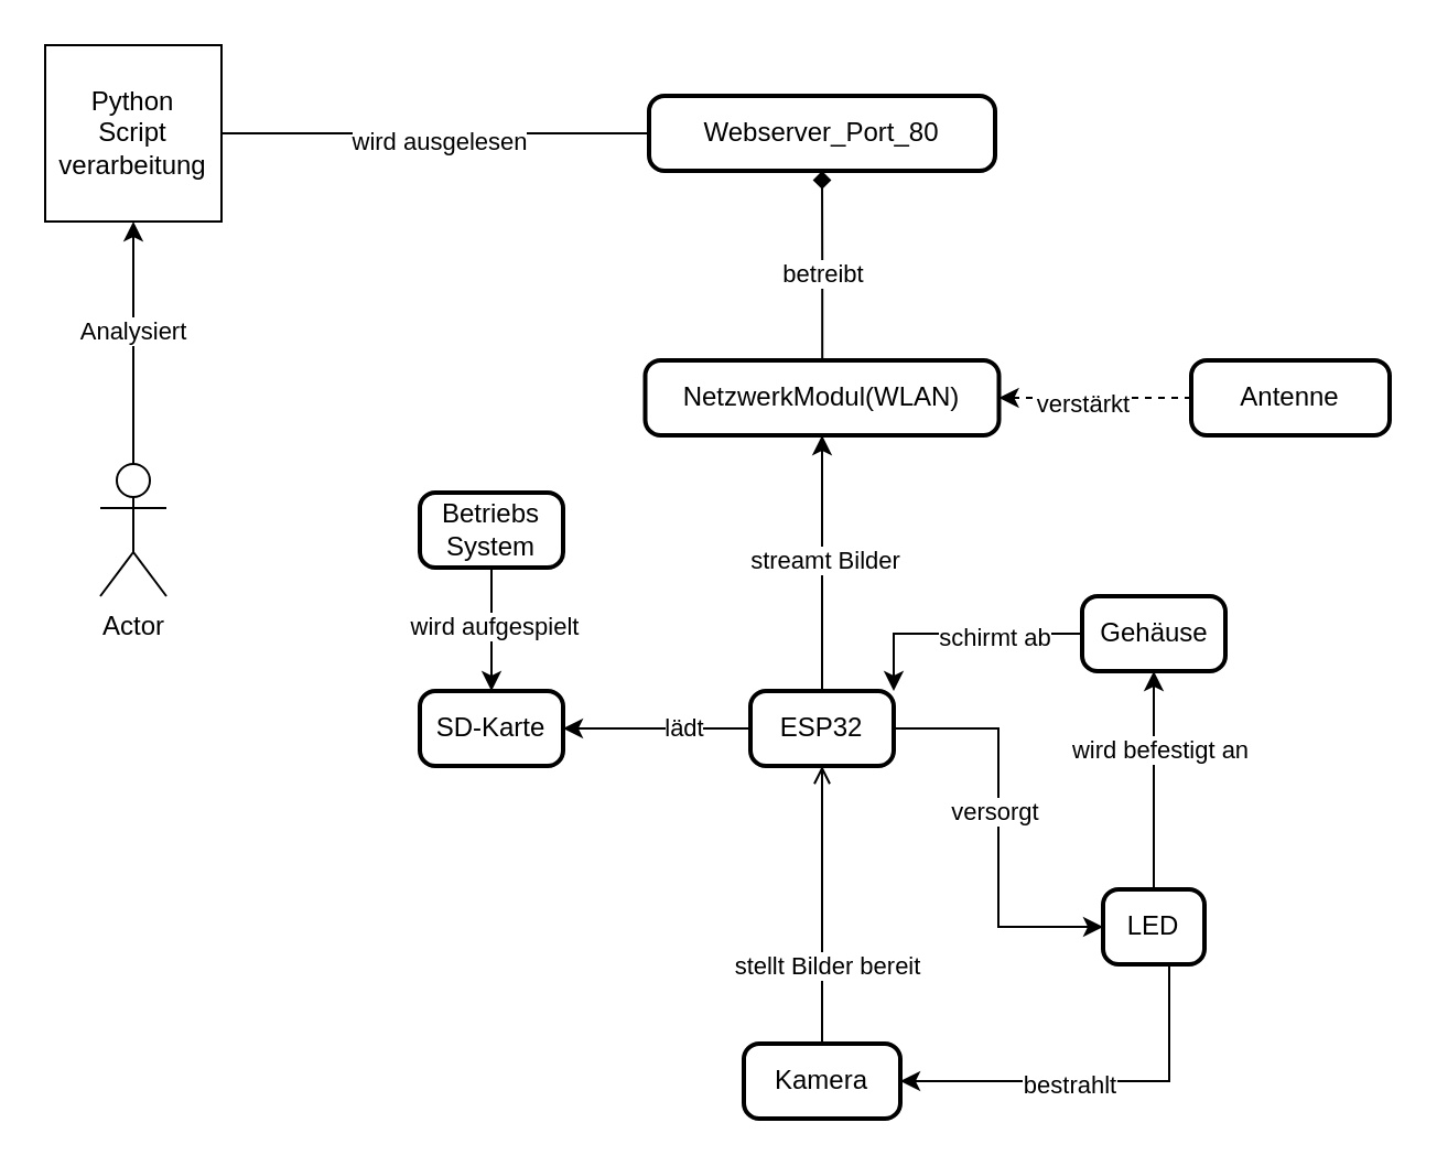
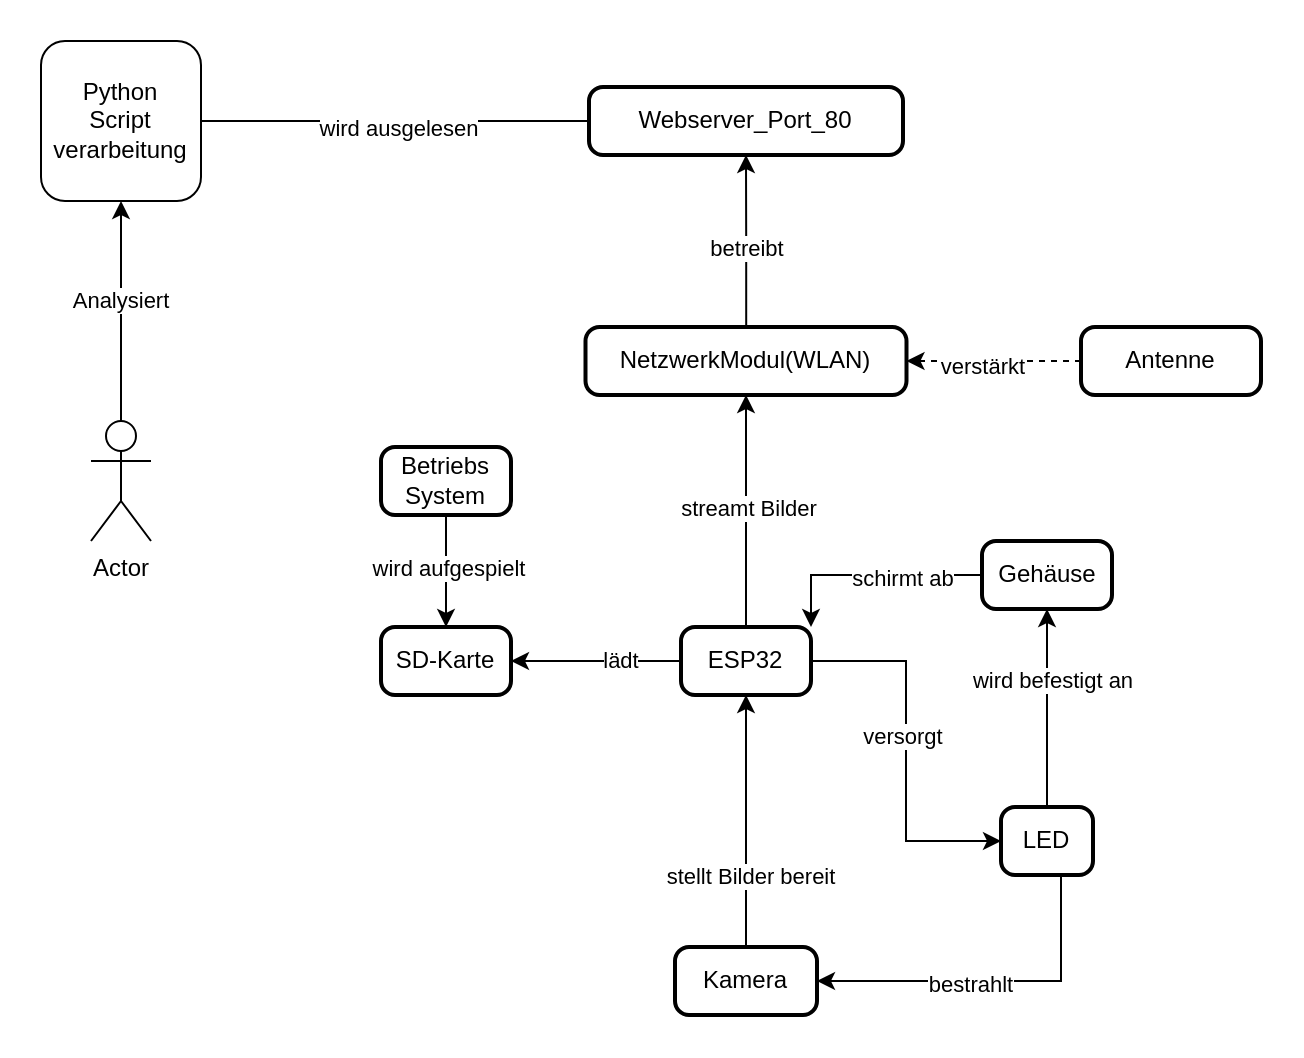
  <mxCell id="0" />
  <mxCell id="1" parent="0" />
  <mxCell id="2" style="edgeStyle=orthogonalEdgeStyle;rounded=0;orthogonalLoop=1;jettySize=auto;html=1;entryX=0.5;entryY=1;entryDx=0;entryDy=0;" edge="1" parent="1" source="8" target="30"><mxGeometry relative="1" as="geometry"><mxPoint x="312.5" y="-247" as="targetPoint" /></mxGeometry></mxCell>
  <mxCell id="3" value="streamt Bilder" style="edgeLabel;html=1;align=center;verticalAlign=middle;resizable=0;points=[];" vertex="1" connectable="0" parent="2"><mxGeometry x="0.04" y="-1" relative="1" as="geometry"><mxPoint as="offset" /></mxGeometry></mxCell>
  <mxCell id="4" style="edgeStyle=orthogonalEdgeStyle;rounded=0;orthogonalLoop=1;jettySize=auto;html=1;entryX=1;entryY=0.5;entryDx=0;entryDy=0;exitX=0;exitY=0.5;exitDx=0;exitDy=0;" edge="1" parent="1" source="8" target="18"><mxGeometry relative="1" as="geometry" /></mxCell>
  <mxCell id="5" value="lädt" style="edgeLabel;html=1;align=center;verticalAlign=middle;resizable=0;points=[];" vertex="1" connectable="0" parent="4"><mxGeometry x="-0.275" y="-1" relative="1" as="geometry"><mxPoint as="offset" /></mxGeometry></mxCell>
  <mxCell id="6" style="edgeStyle=orthogonalEdgeStyle;rounded=0;orthogonalLoop=1;jettySize=auto;html=1;entryX=0;entryY=0.5;entryDx=0;entryDy=0;" edge="1" parent="1" source="8" target="13"><mxGeometry relative="1" as="geometry" /></mxCell>
  <mxCell id="7" value="versorgt" style="edgeLabel;html=1;align=center;verticalAlign=middle;resizable=0;points=[];" vertex="1" connectable="0" parent="6"><mxGeometry x="-0.083" y="-2" relative="1" as="geometry"><mxPoint as="offset" /></mxGeometry></mxCell>
  <mxCell id="8" value="ESP32" style="rounded=1;absoluteArcSize=1;arcSize=14;whiteSpace=wrap;strokeWidth=2;" parent="1" vertex="1"><mxGeometry x="340" y="313" width="65" height="34" as="geometry" /></mxCell>
  <mxCell id="9" style="edgeStyle=orthogonalEdgeStyle;rounded=0;orthogonalLoop=1;jettySize=auto;html=1;entryX=0.5;entryY=1;entryDx=0;entryDy=0;" edge="1" parent="1" source="13" target="36"><mxGeometry relative="1" as="geometry" /></mxCell>
  <mxCell id="10" value="wird befestigt an" style="edgeLabel;html=1;align=center;verticalAlign=middle;resizable=0;points=[];" vertex="1" connectable="0" parent="9"><mxGeometry x="0.289" y="-2" relative="1" as="geometry"><mxPoint as="offset" /></mxGeometry></mxCell>
  <mxCell id="11" style="edgeStyle=orthogonalEdgeStyle;rounded=0;orthogonalLoop=1;jettySize=auto;html=1;entryX=1;entryY=0.5;entryDx=0;entryDy=0;" edge="1" parent="1" source="13" target="16"><mxGeometry relative="1" as="geometry"><Array as="points"><mxPoint x="530" y="490" /></Array></mxGeometry></mxCell>
  <mxCell id="12" value="bestrahlt" style="edgeLabel;html=1;align=center;verticalAlign=middle;resizable=0;points=[];" vertex="1" connectable="0" parent="11"><mxGeometry x="0.136" y="1" relative="1" as="geometry"><mxPoint as="offset" /></mxGeometry></mxCell>
  <mxCell id="13" value="LED" style="rounded=1;absoluteArcSize=1;arcSize=14;whiteSpace=wrap;strokeWidth=2;" parent="1" vertex="1"><mxGeometry x="500" y="403" width="46" height="34" as="geometry" /></mxCell>
- <mxCell id="14" style="edgeStyle=orthogonalEdgeStyle;rounded=0;orthogonalLoop=1;jettySize=auto;html=1;entryX=0.5;entryY=1;entryDx=0;entryDy=0;endArrow=open;" edge="1" parent="1" source="16" target="8"><mxGeometry relative="1" as="geometry"><mxPoint y="383" as="targetPoint" x="360" /></mxGeometry></mxCell>
+ <mxCell id="14" style="edgeStyle=orthogonalEdgeStyle;rounded=0;orthogonalLoop=1;jettySize=auto;html=1;entryX=0.5;entryY=1;entryDx=0;entryDy=0;" edge="1" parent="1" source="16" target="8"><mxGeometry relative="1" as="geometry"><mxPoint y="383" as="targetPoint" x="360" /></mxGeometry></mxCell>
  <mxCell id="15" value="stellt Bilder bereit" style="edgeLabel;html=1;align=center;verticalAlign=middle;resizable=0;points=[];" vertex="1" connectable="0" parent="14"><mxGeometry x="-0.427" y="-2" relative="1" as="geometry"><mxPoint as="offset" /></mxGeometry></mxCell>
  <mxCell id="16" value="Kamera" style="rounded=1;absoluteArcSize=1;arcSize=14;whiteSpace=wrap;strokeWidth=2;" parent="1" vertex="1"><mxGeometry x="337" y="473" width="71" height="34" as="geometry" /></mxCell>
  <mxCell id="17" value="Webserver_Port_80" style="rounded=1;absoluteArcSize=1;arcSize=14;whiteSpace=wrap;strokeWidth=2;" parent="1" vertex="1"><mxGeometry x="294" y="43" width="157" height="34" as="geometry" /></mxCell>
  <mxCell id="18" value="SD-Karte" style="rounded=1;absoluteArcSize=1;arcSize=14;whiteSpace=wrap;strokeWidth=2;" vertex="1" parent="1"><mxGeometry x="190" y="313" width="65" height="34" as="geometry" /></mxCell>
  <mxCell id="19" style="edgeStyle=orthogonalEdgeStyle;rounded=0;orthogonalLoop=1;jettySize=auto;html=1;" edge="1" parent="1" source="21" target="18"><mxGeometry relative="1" as="geometry" /></mxCell>
  <mxCell id="20" value="wird aufgespielt" style="edgeLabel;html=1;align=center;verticalAlign=middle;resizable=0;points=[];" vertex="1" connectable="0" parent="19"><mxGeometry x="-0.089" y="1" relative="1" as="geometry"><mxPoint as="offset" /></mxGeometry></mxCell>
  <mxCell id="21" value="Betriebs System" style="rounded=1;absoluteArcSize=1;arcSize=14;whiteSpace=wrap;strokeWidth=2;" vertex="1" parent="1"><mxGeometry x="190" y="223" width="65" height="34" as="geometry" /></mxCell>
  <mxCell id="22" style="edgeStyle=orthogonalEdgeStyle;rounded=0;orthogonalLoop=1;jettySize=auto;html=1;" edge="1" parent="1" source="24" target="27"><mxGeometry relative="1" as="geometry" /></mxCell>
  <mxCell id="23" value="Analysiert" style="edgeLabel;html=1;align=center;verticalAlign=middle;resizable=0;points=[];" vertex="1" connectable="0" parent="22"><mxGeometry x="0.103" y="1" relative="1" as="geometry"><mxPoint as="offset" /></mxGeometry></mxCell>
  <mxCell id="24" value="Actor" style="shape=umlActor;verticalLabelPosition=bottom;verticalAlign=top;html=1;outlineConnect=0;" vertex="1" parent="1"><mxGeometry x="45" y="210" width="30" height="60" as="geometry" /></mxCell>
  <mxCell id="25" style="edgeStyle=orthogonalEdgeStyle;rounded=0;orthogonalLoop=1;jettySize=auto;html=1;entryX=0;entryY=0.5;entryDx=0;entryDy=0;endArrow=none;" edge="1" parent="1" source="27" target="17"><mxGeometry relative="1" as="geometry" /></mxCell>
  <mxCell id="26" value="wird ausgelesen" style="edgeLabel;html=1;align=center;verticalAlign=middle;resizable=0;points=[];" vertex="1" connectable="0" parent="25"><mxGeometry x="0.012" y="-3" relative="1" as="geometry"><mxPoint as="offset" /></mxGeometry></mxCell>
- <mxCell id="27" value="Python&lt;br&gt;Script&lt;br&gt;verarbeitung" style="whiteSpace=wrap;html=1;aspect=fixed;" vertex="1" parent="1"><mxGeometry x="20" y="20" width="80" height="80" as="geometry" /></mxCell>
- <mxCell id="28" style="edgeStyle=orthogonalEdgeStyle;rounded=0;orthogonalLoop=1;jettySize=auto;html=1;entryX=0.5;entryY=1;entryDx=0;entryDy=0;endArrow=diamond;" edge="1" parent="1" source="30" target="17"><mxGeometry relative="1" as="geometry"><mxPoint x="160" y="-270" as="targetPoint" /></mxGeometry></mxCell>
+ <mxCell id="27" value="Python&lt;br&gt;Script&lt;br&gt;verarbeitung" style="whiteSpace=wrap;html=1;aspect=fixed;rounded=1;" vertex="1" parent="1"><mxGeometry x="20" y="20" width="80" height="80" as="geometry" /></mxCell>
+ <mxCell id="28" style="edgeStyle=orthogonalEdgeStyle;rounded=0;orthogonalLoop=1;jettySize=auto;html=1;entryX=0.5;entryY=1;entryDx=0;entryDy=0;" edge="1" parent="1" source="30" target="17"><mxGeometry relative="1" as="geometry"><mxPoint x="160" y="-270" as="targetPoint" /></mxGeometry></mxCell>
  <mxCell id="29" value="betreibt" style="edgeLabel;html=1;align=center;verticalAlign=middle;resizable=0;points=[];" vertex="1" connectable="0" parent="28"><mxGeometry x="-0.069" relative="1" as="geometry"><mxPoint as="offset" /></mxGeometry></mxCell>
  <mxCell id="30" value="NetzwerkModul(WLAN)" style="rounded=1;absoluteArcSize=1;arcSize=14;whiteSpace=wrap;strokeWidth=2;" vertex="1" parent="1"><mxGeometry x="292.25" y="163" width="160.5" height="34" as="geometry" /></mxCell>
  <mxCell id="31" style="edgeStyle=orthogonalEdgeStyle;rounded=0;orthogonalLoop=1;jettySize=auto;html=1;entryX=1;entryY=0.5;entryDx=0;entryDy=0;dashed=1;" edge="1" parent="1" source="33" target="30"><mxGeometry relative="1" as="geometry" /></mxCell>
  <mxCell id="32" value="verstärkt" style="edgeLabel;html=1;align=center;verticalAlign=middle;resizable=0;points=[];" vertex="1" connectable="0" parent="31"><mxGeometry x="0.139" y="2" relative="1" as="geometry"><mxPoint as="offset" /></mxGeometry></mxCell>
  <mxCell id="33" value="Antenne" style="rounded=1;absoluteArcSize=1;arcSize=14;whiteSpace=wrap;strokeWidth=2;" vertex="1" parent="1"><mxGeometry x="540" y="163" width="90" height="34" as="geometry" /></mxCell>
  <mxCell id="34" style="edgeStyle=orthogonalEdgeStyle;rounded=0;orthogonalLoop=1;jettySize=auto;html=1;entryX=1;entryY=0;entryDx=0;entryDy=0;" edge="1" parent="1" source="36" target="8"><mxGeometry relative="1" as="geometry" /></mxCell>
  <mxCell id="35" value="schirmt ab" style="edgeLabel;html=1;align=center;verticalAlign=middle;resizable=0;points=[];" vertex="1" connectable="0" parent="34"><mxGeometry x="-0.288" y="1" relative="1" as="geometry"><mxPoint as="offset" /></mxGeometry></mxCell>
  <mxCell id="36" value="Gehäuse" style="rounded=1;absoluteArcSize=1;arcSize=14;whiteSpace=wrap;strokeWidth=2;" vertex="1" parent="1"><mxGeometry x="490.5" y="270" width="65" height="34" as="geometry" /></mxCell>
